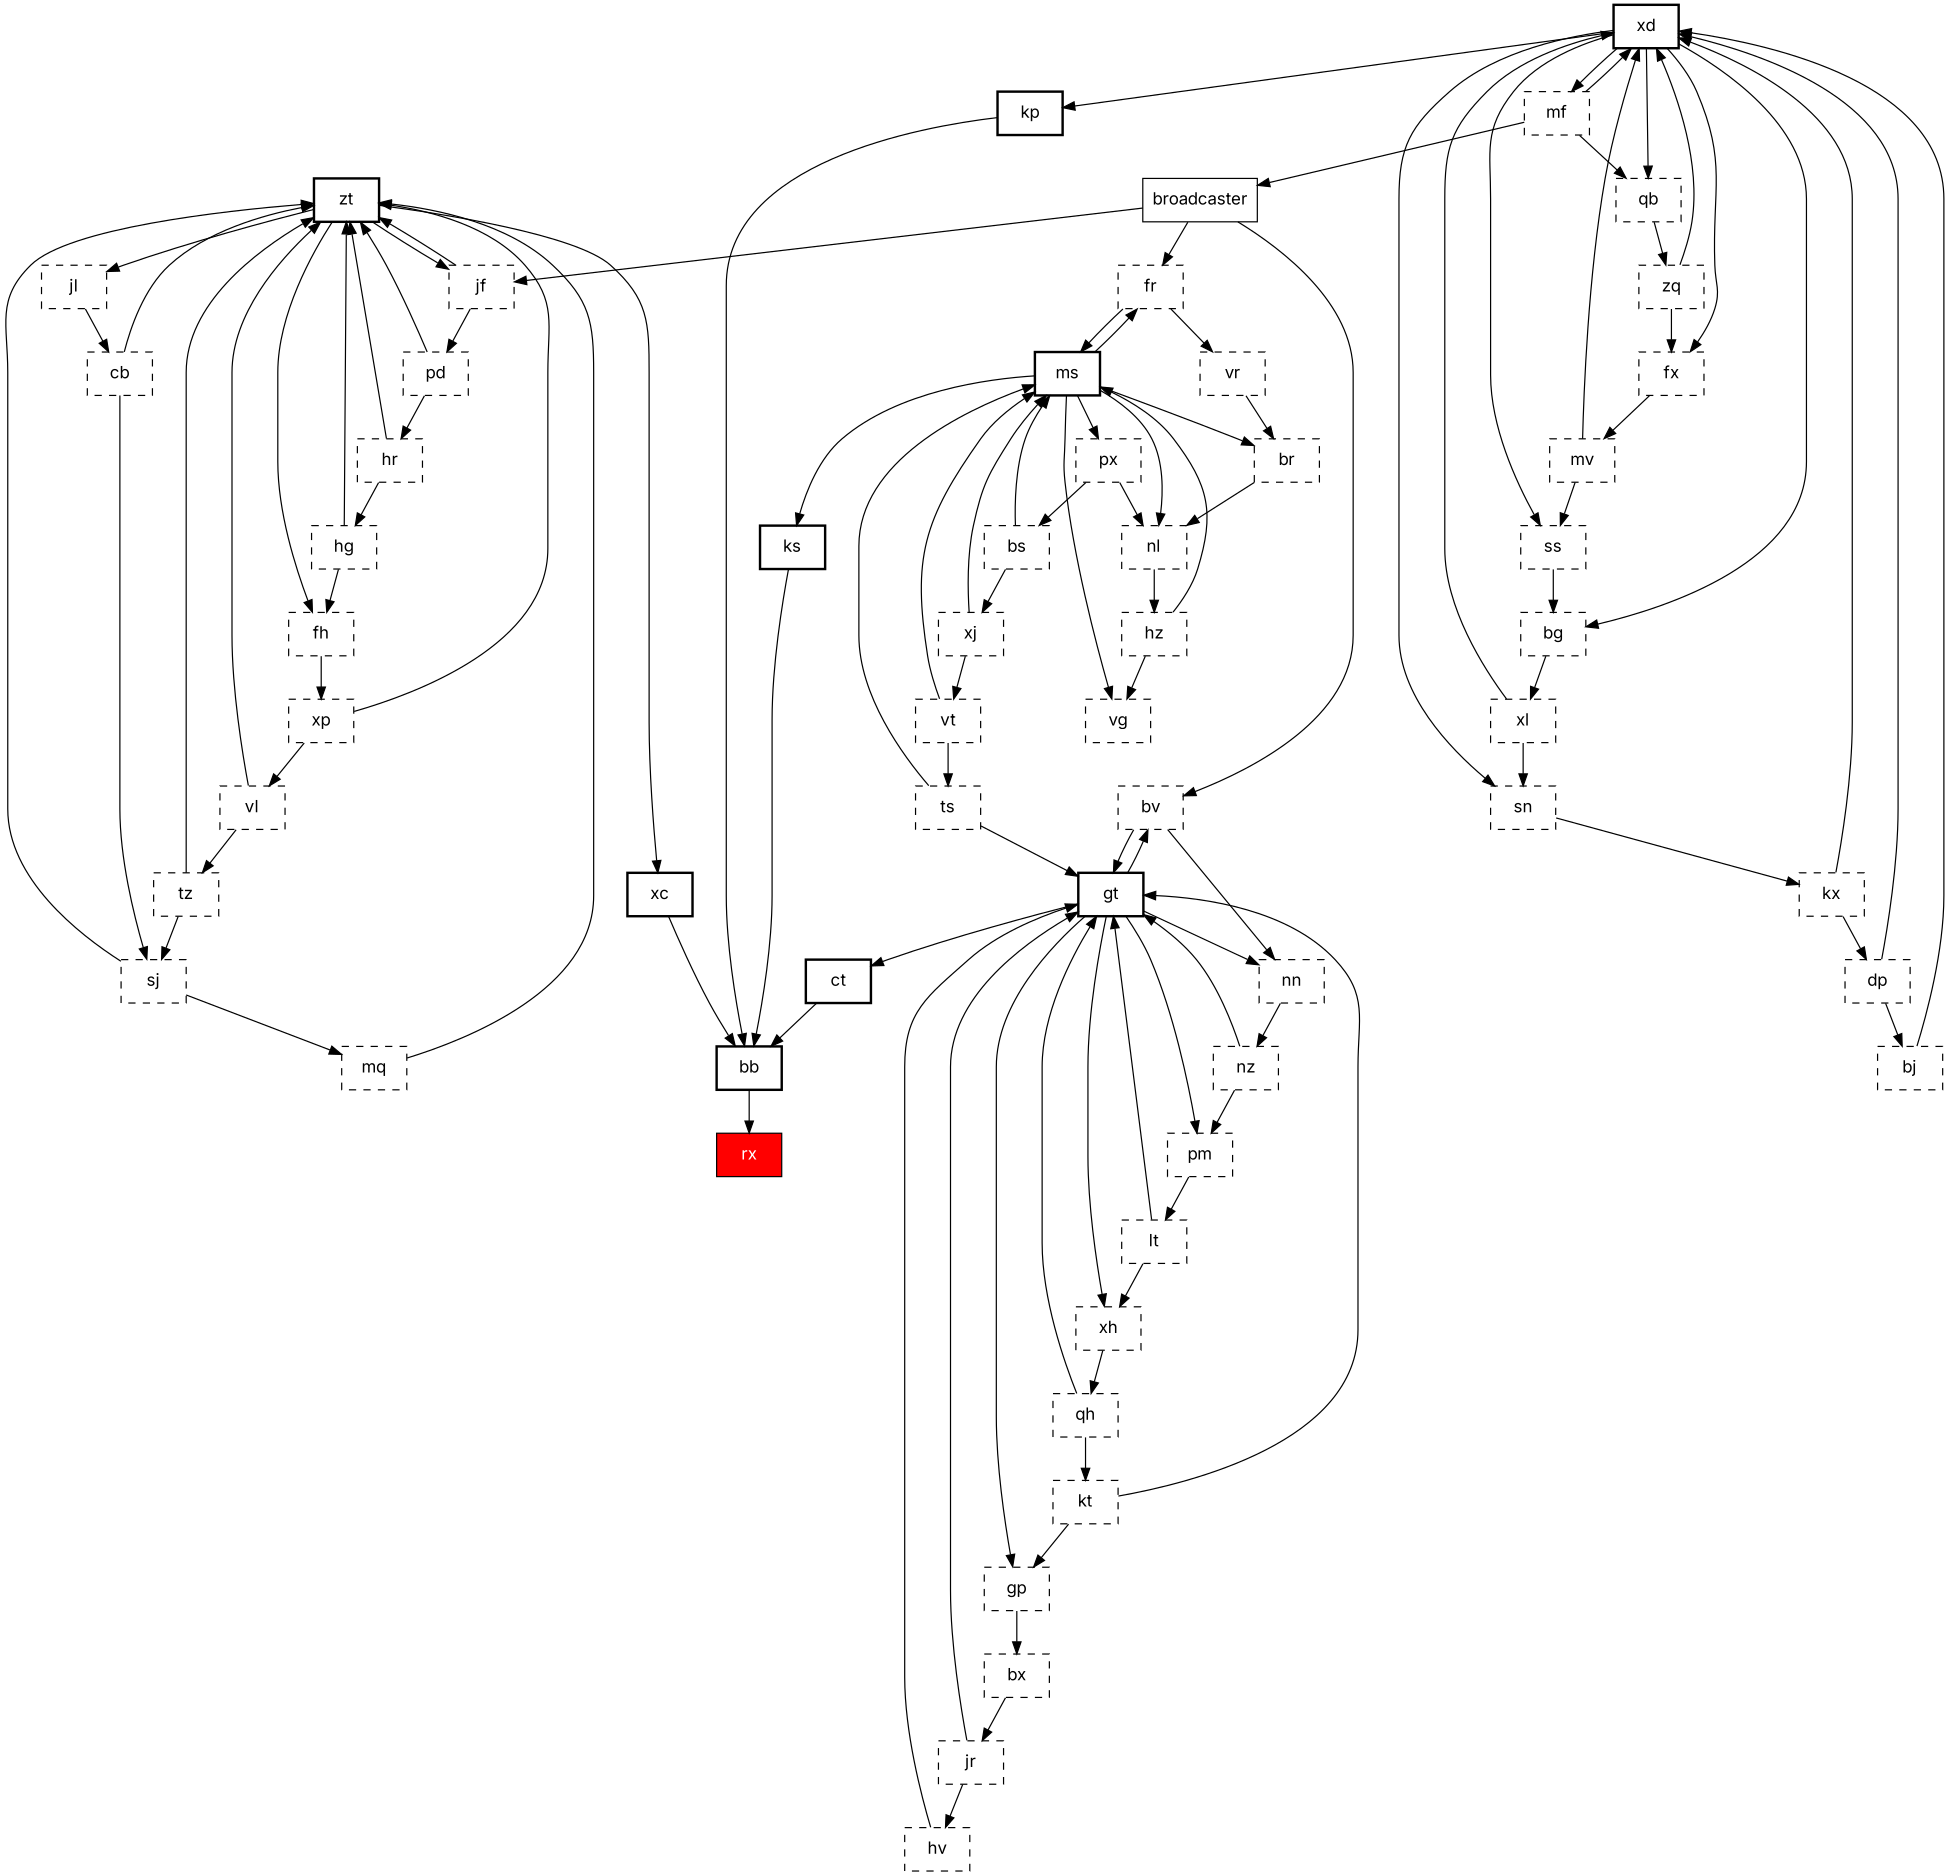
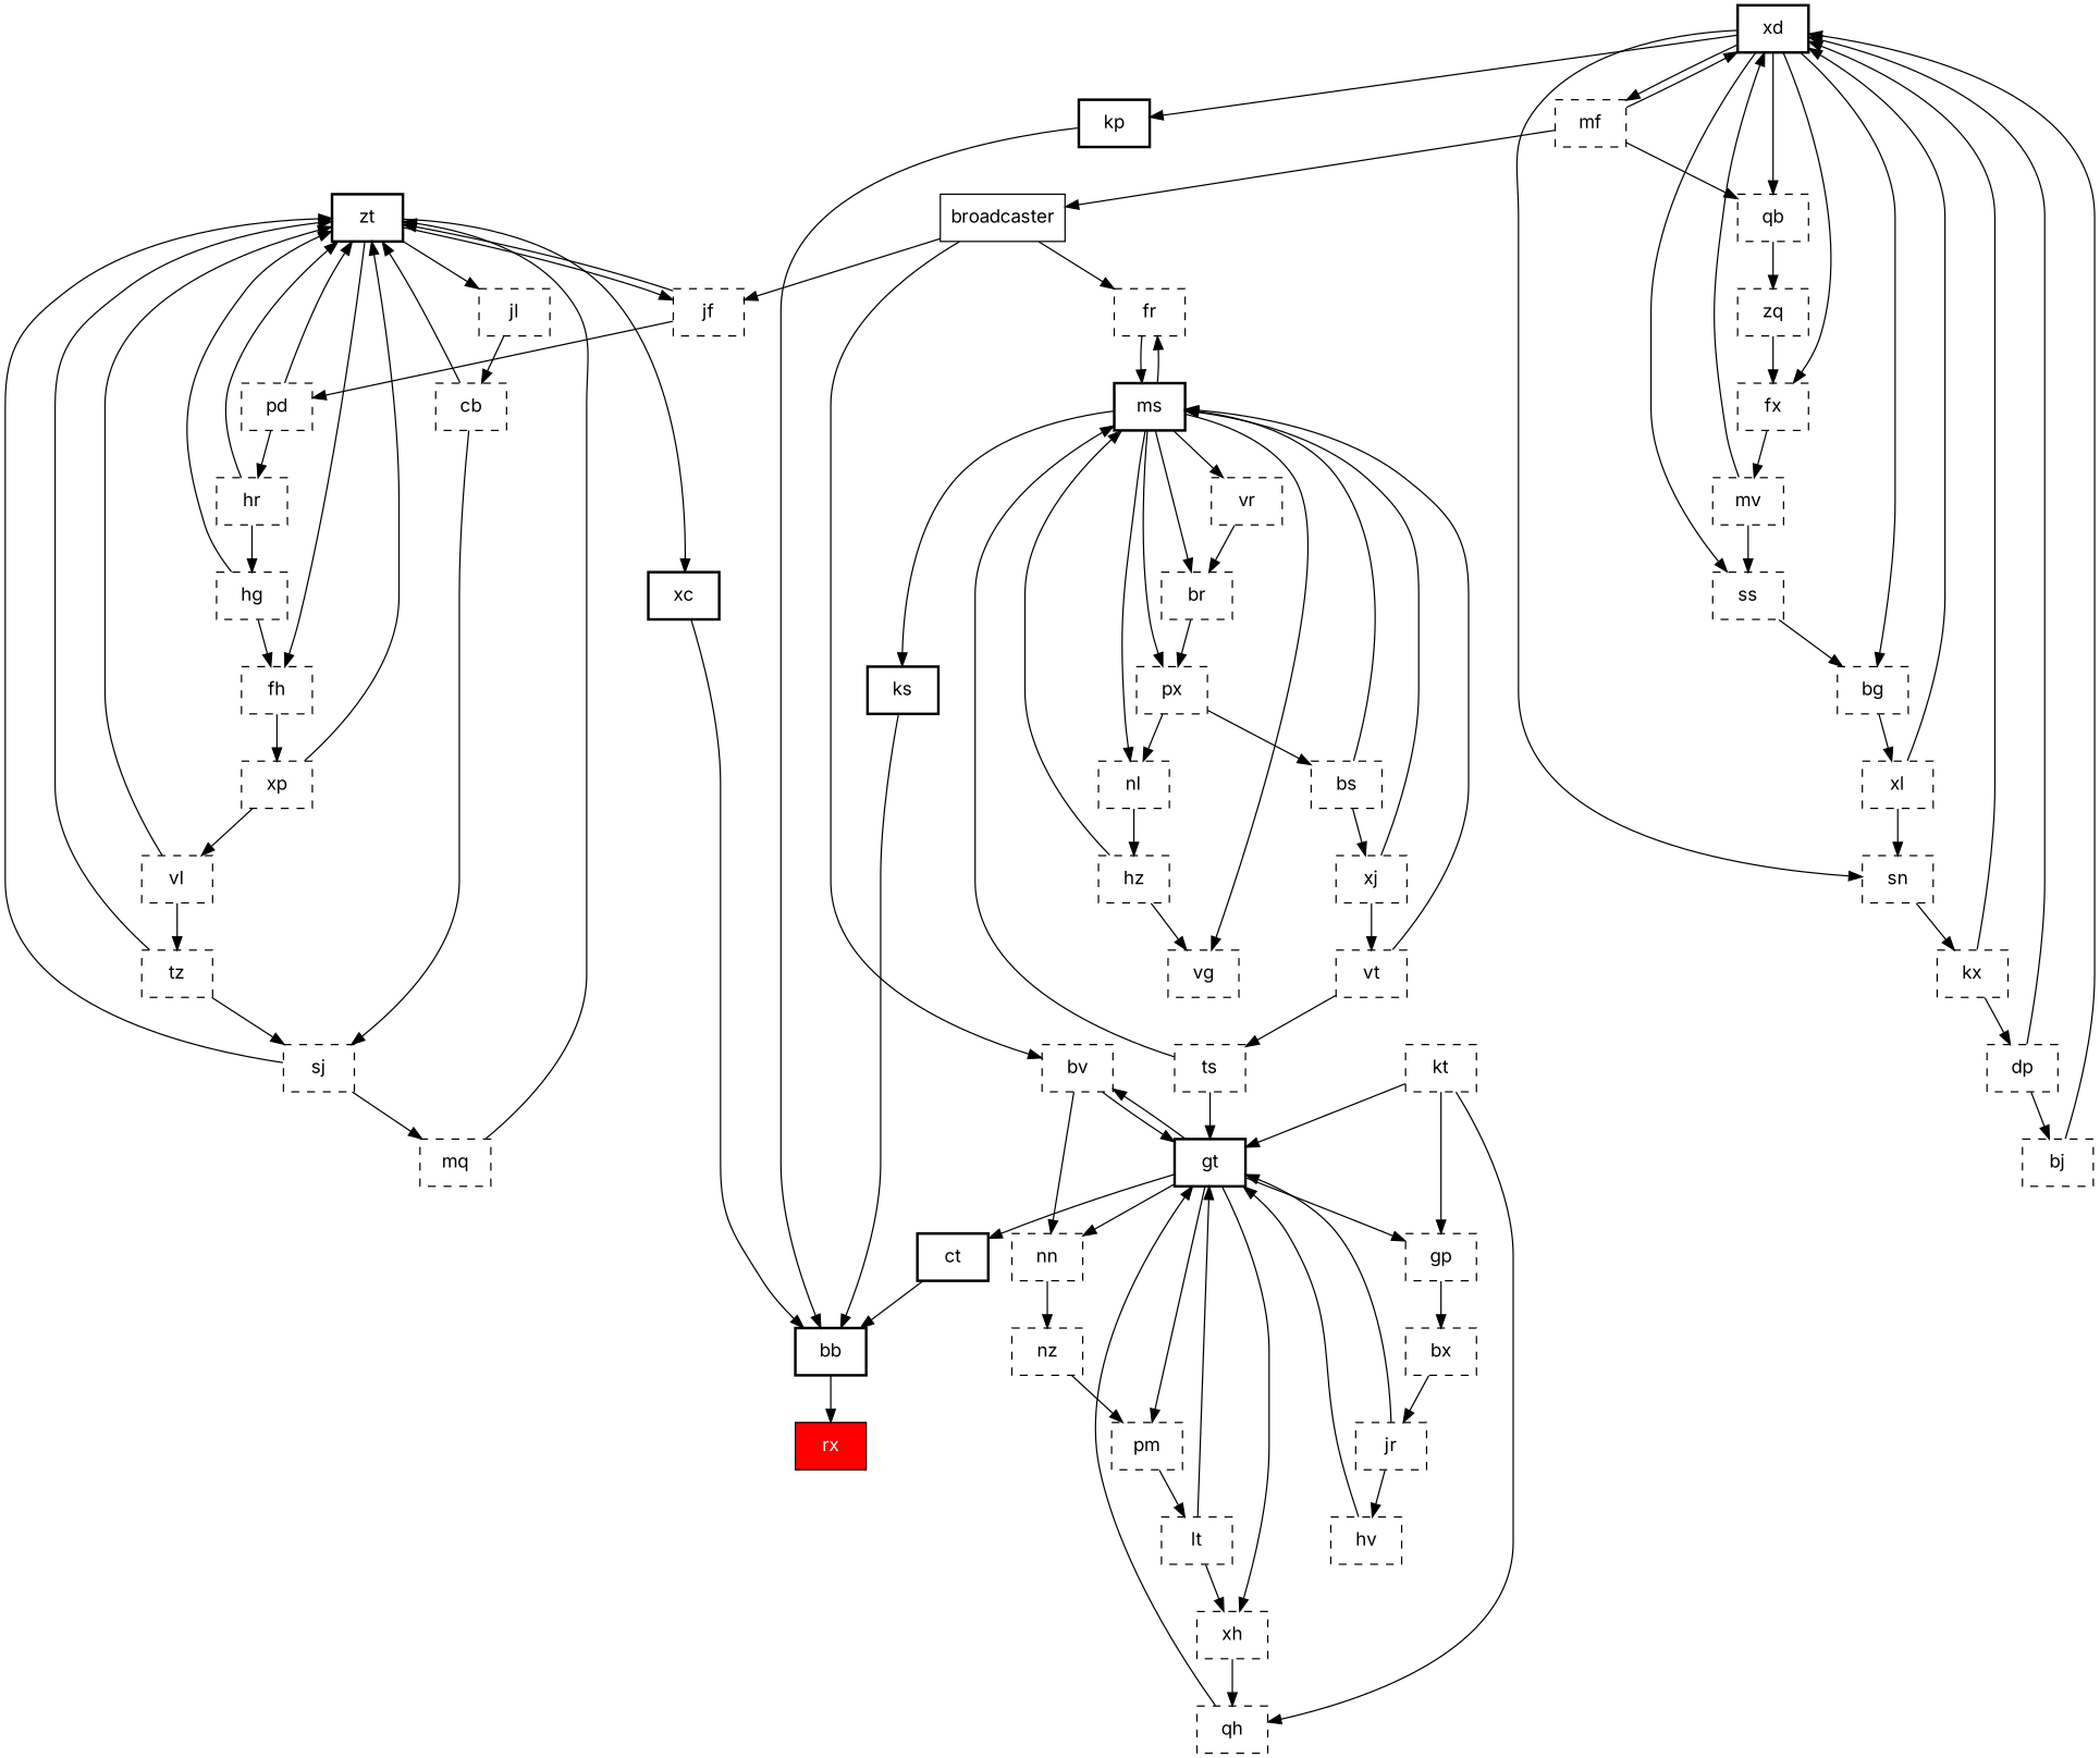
  digraph {
    fontname=Inter
    node [fontname=Inter shape=box style=dashed]
    edge [fontname=Inter]
    zt [style=bold]
    mq
    jl
    xc [style=bold]
    jf
    fh
    cb
    bb [style=bold]
    pd
    xp
    gt [style=bold]
    jr
    hv
    ct [style=bold]
    pm
    xh
    gp
    nn
    bv
    lt
    qh
    bx
    nz
    kt
    hr
    hg
    px
    nl
    bs
    hz
    ms [style=bold]
    vg
    fx
    mv
    xd [style=bold]
    ss
    sn
    kp [style=bold]
    bg
    mf
    qb
    tz
    sj
    kx
    xl
    broadcaster [style=""]
    zq
    dp
    bj
    vl
    vr
    br
    ks [style=bold]
    fr
    rx [fillcolor=red fontcolor=white style=filled]
    xj
    vt
    ts
    zt -> jl
    zt -> xc
    zt -> jf
    zt -> fh
    mq -> zt
    jl -> cb
    xc -> bb
    jf -> zt
    jf -> pd
    fh -> xp
    cb -> zt
    cb -> sj
    bb -> rx
    pd -> zt
    pd -> hr
    xp -> zt
    xp -> vl
    gt -> ct
    gt -> pm
    gt -> xh
    gt -> gp
    gt -> nn
    gt -> bv
    jr -> gt
    jr -> hv
    hv -> gt
    ct -> bb
    pm -> lt
    xh -> qh
    gp -> bx
    nn -> nz
    bv -> gt
    bv -> nn
    lt -> gt
    lt -> xh
    qh -> gt
-   qh -> kt
+   kt -> qh
    bx -> jr
-   nz -> gt
    nz -> pm
    kt -> gt
    kt -> gp
    hr -> zt
    hr -> hg
    hg -> zt
    hg -> fh
    px -> nl
    px -> bs
    nl -> hz
    bs -> ms
    bs -> xj
    hz -> ms
    hz -> vg
    ms -> px
    ms -> nl
    ms -> vg
-   fr -> vr
+   ms -> vr
    ms -> br
    ms -> ks
    ms -> fr
    fx -> mv
    mv -> xd
    mv -> ss
    xd -> fx
    xd -> ss
    xd -> sn
    xd -> kp
    xd -> bg
    xd -> mf
    xd -> qb
    ss -> bg
    sn -> kx
    kp -> bb
    bg -> xl
    mf -> xd
    mf -> qb
    mf -> broadcaster
    qb -> zq
    tz -> zt
    tz -> sj
    sj -> zt
    sj -> mq
    kx -> xd
    kx -> dp
    xl -> xd
    xl -> sn
    broadcaster -> jf
    broadcaster -> bv
    broadcaster -> fr
    zq -> fx
-   zq -> xd
    dp -> xd
    dp -> bj
    bj -> xd
    vl -> zt
    vl -> tz
    vr -> br
-   br -> nl
+   br -> px
    ks -> bb
    fr -> ms
    xj -> ms
    xj -> vt
    vt -> ms
    vt -> ts
    ts -> gt
    ts -> ms
  }
